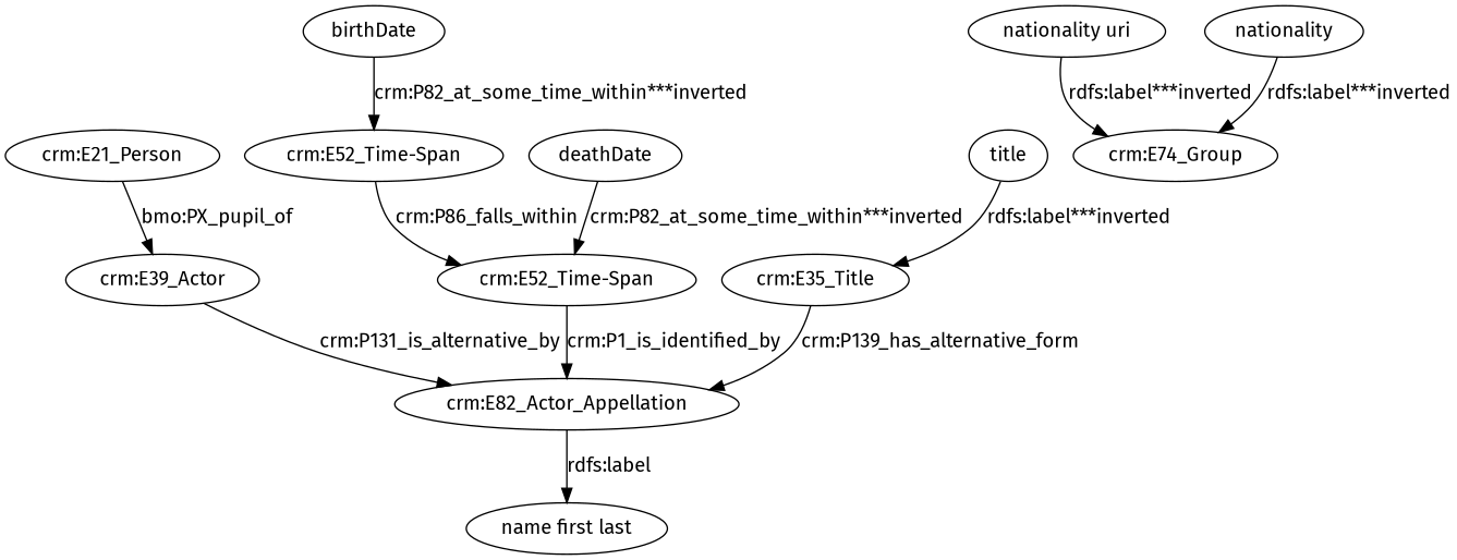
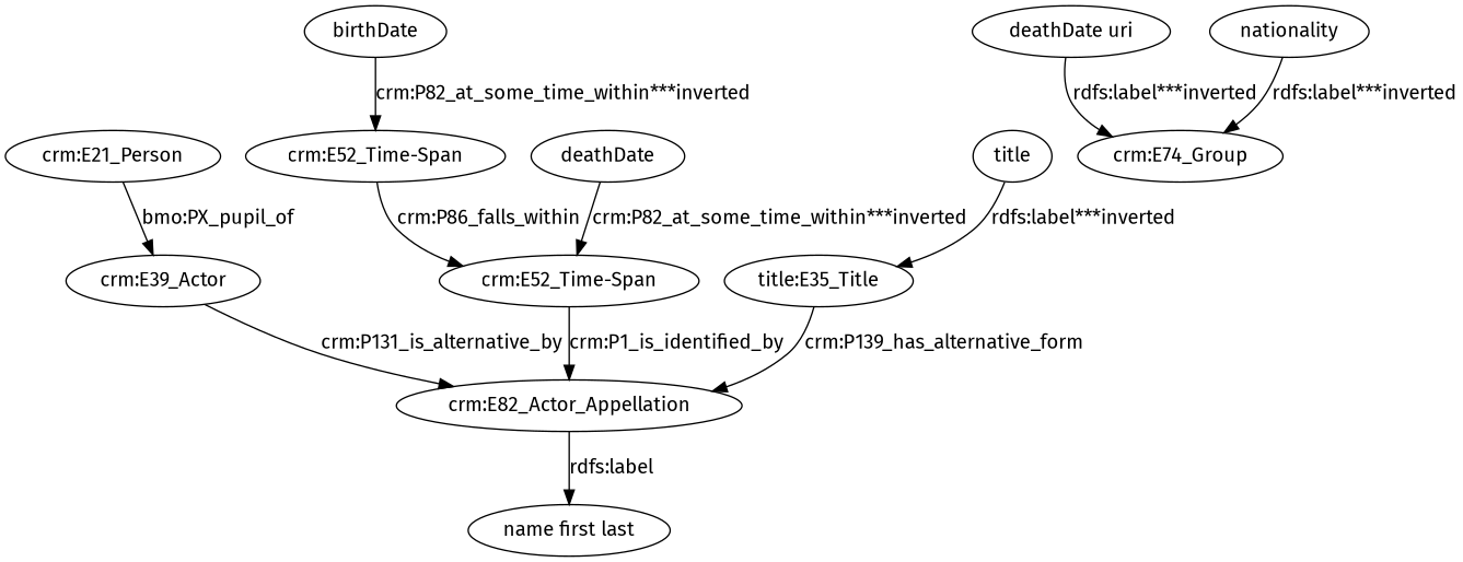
  digraph {
    fontname="Fira Sans"
    node [fontname="Fira Sans" type=class_uri]
    edge [fontname="Fira Sans" type=st_property_uri weight=1]
    n1 [label="crm:E21_Person"]
    n2 [label="crm:E39_Actor"]
    n3 [label="crm:E82_Actor_Appellation"]
    n4 [label="name first last" type=attribute_name]
    n5 [label=birthDate type=attribute_name]
    n6 [label="crm:E52_Time-Span"]
    n7 [label="crm:E52_Time-Span"]
-   n8 [label="crm:E35_Title"]
+   n8 [label="title:E35_Title"]
    n9 [label="crm:E74_Group"]
    n10 [label=deathDate type=attribute_name]
-   n11 [label="nationality uri" type=attribute_name]
+   n11 [label="deathDate uri" type=attribute_name]
    n12 [label=nationality type=attribute_name]
    n13 [label=title type=attribute_name]
    n1 -> n2 [label="bmo:PX_pupil_of" type=direct_property_uri]
    n2 -> n3 [label="crm:P131_is_alternative_by" type=direct_property_uri]
    n3 -> n4 [label="rdfs:label" weight=""]
    n5 -> n6 [label="crm:P82_at_some_time_within***inverted"]
    n6 -> n7 [label="crm:P86_falls_within" type=direct_property_uri]
    n7 -> n3 [label="crm:P1_is_identified_by" type=inherited weight=4]
    n8 -> n3 [label="crm:P139_has_alternative_form" type=inherited weight=4]
    n10 -> n7 [label="crm:P82_at_some_time_within***inverted"]
    n11 -> n9 [label="rdfs:label***inverted"]
    n12 -> n9 [label="rdfs:label***inverted"]
    n13 -> n8 [label="rdfs:label***inverted"]
  }
